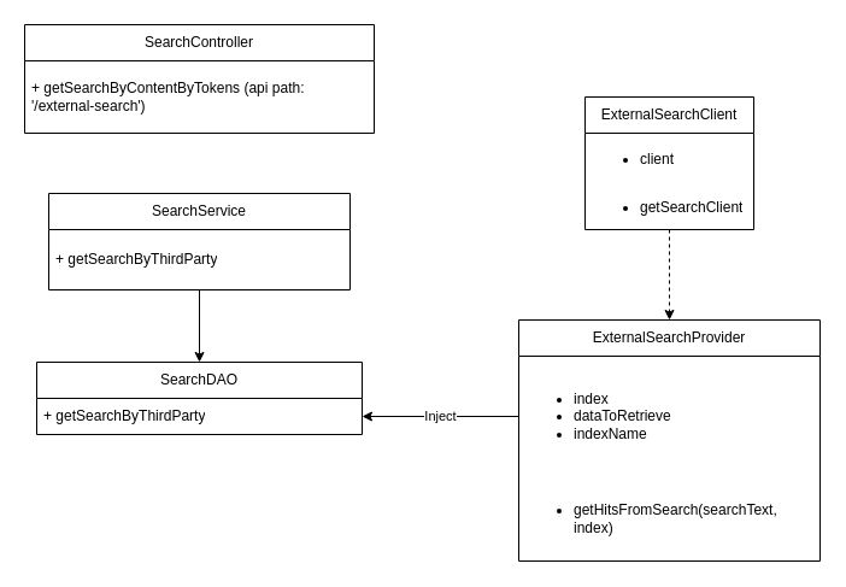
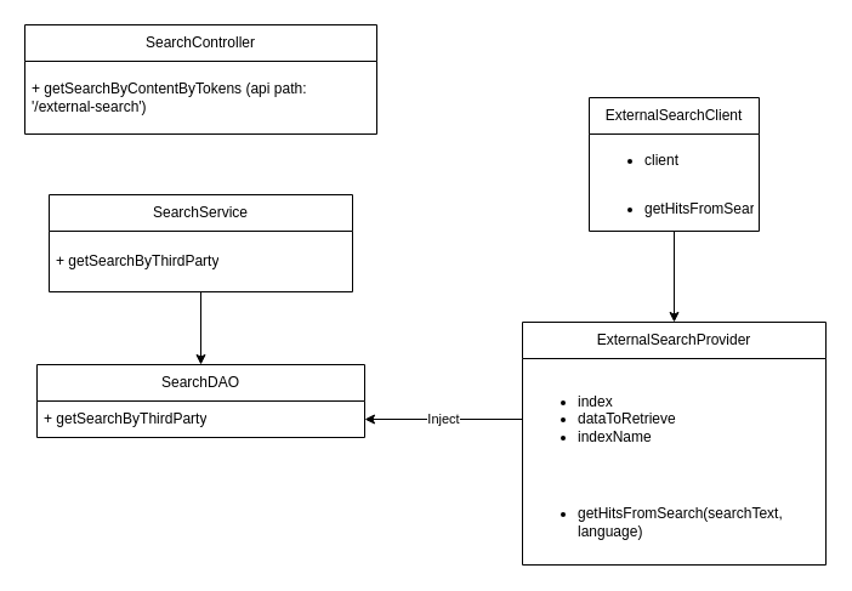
  <mxCell id="0" />
  <mxCell id="1" parent="0" />
  <mxCell id="2" value="SearchController" style="swimlane;fontStyle=0;childLayout=stackLayout;horizontal=1;startSize=30;horizontalStack=0;resizeParent=1;resizeParentMax=0;resizeLast=0;collapsible=1;marginBottom=0;whiteSpace=wrap;html=1;" vertex="1" parent="1"><mxGeometry x="20" y="20" width="290" height="90" as="geometry"><mxRectangle x="280" y="90" width="130" height="30" as="alternateBounds" /></mxGeometry></mxCell>
  <mxCell id="3" value="+ getSearchByContentByTokens (api path: '/external-search')" style="text;strokeColor=none;fillColor=none;align=left;verticalAlign=middle;spacingLeft=4;spacingRight=4;overflow=hidden;points=[[0,0.5],[1,0.5]];portConstraint=eastwest;rotatable=0;whiteSpace=wrap;html=1;" vertex="1" parent="2"><mxGeometry y="30" width="290" height="60" as="geometry" /></mxCell>
  <mxCell id="4" style="edgeStyle=orthogonalEdgeStyle;rounded=0;orthogonalLoop=1;jettySize=auto;html=1;exitX=0.5;exitY=1;exitDx=0;exitDy=0;" edge="1" parent="1" source="5" target="7"><mxGeometry relative="1" as="geometry"><mxPoint x="165" y="370" as="targetPoint" /></mxGeometry></mxCell>
  <mxCell id="5" value="SearchService" style="swimlane;fontStyle=0;childLayout=stackLayout;horizontal=1;startSize=30;horizontalStack=0;resizeParent=1;resizeParentMax=0;resizeLast=0;collapsible=1;marginBottom=0;whiteSpace=wrap;html=1;" vertex="1" parent="1"><mxGeometry x="40" y="160" width="250" height="80" as="geometry" /></mxCell>
  <mxCell id="6" value="+ getSearchByThirdParty" style="text;strokeColor=none;fillColor=none;align=left;verticalAlign=middle;spacingLeft=4;spacingRight=4;overflow=hidden;points=[[0,0.5],[1,0.5]];portConstraint=eastwest;rotatable=0;whiteSpace=wrap;html=1;" vertex="1" parent="5"><mxGeometry y="30" width="250" height="50" as="geometry" /></mxCell>
  <mxCell id="7" value="SearchDAO" style="swimlane;fontStyle=0;childLayout=stackLayout;horizontal=1;startSize=30;horizontalStack=0;resizeParent=1;resizeParentMax=0;resizeLast=0;collapsible=1;marginBottom=0;whiteSpace=wrap;html=1;" vertex="1" parent="1"><mxGeometry x="30" y="300" width="270" height="60" as="geometry" /></mxCell>
  <mxCell id="8" value="+ getSearchByThirdParty" style="text;strokeColor=none;fillColor=none;align=left;verticalAlign=middle;spacingLeft=4;spacingRight=4;overflow=hidden;points=[[0,0.5],[1,0.5]];portConstraint=eastwest;rotatable=0;whiteSpace=wrap;html=1;" vertex="1" parent="7"><mxGeometry y="30" width="270" height="30" as="geometry" /></mxCell>
  <mxCell id="9" value="ExternalSearchProvider" style="swimlane;fontStyle=0;childLayout=stackLayout;horizontal=1;startSize=30;horizontalStack=0;resizeParent=1;resizeParentMax=0;resizeLast=0;collapsible=1;marginBottom=0;whiteSpace=wrap;html=1;" vertex="1" parent="1"><mxGeometry x="430" y="265" width="250" height="200" as="geometry" /></mxCell>
  <mxCell id="10" value="&lt;div&gt;&lt;ul&gt;&lt;li&gt;index&lt;/li&gt;&lt;li&gt;dataToRetrieve&lt;/li&gt;&lt;li&gt;indexName&lt;br&gt;&lt;/li&gt;&lt;/ul&gt;&lt;/div&gt;" style="text;strokeColor=none;fillColor=none;align=left;verticalAlign=middle;spacingLeft=4;spacingRight=4;overflow=hidden;points=[[0,0.5],[1,0.5]];portConstraint=eastwest;rotatable=0;whiteSpace=wrap;html=1;" vertex="1" parent="9"><mxGeometry y="30" width="250" height="100" as="geometry" /></mxCell>
- <mxCell id="11" value="&lt;ul&gt;&lt;li&gt;getHitsFromSearch(searchText, index)&lt;br&gt;&lt;/li&gt;&lt;/ul&gt;" style="text;strokeColor=none;fillColor=none;align=left;verticalAlign=middle;spacingLeft=4;spacingRight=4;overflow=hidden;points=[[0,0.5],[1,0.5]];portConstraint=eastwest;rotatable=0;whiteSpace=wrap;html=1;" vertex="1" parent="9"><mxGeometry y="130" width="250" height="70" as="geometry" /></mxCell>
+ <mxCell id="11" value="&lt;ul&gt;&lt;li&gt;getHitsFromSearch(searchText, language)&lt;br&gt;&lt;/li&gt;&lt;/ul&gt;" style="text;strokeColor=none;fillColor=none;align=left;verticalAlign=middle;spacingLeft=4;spacingRight=4;overflow=hidden;points=[[0,0.5],[1,0.5]];portConstraint=eastwest;rotatable=0;whiteSpace=wrap;html=1;" vertex="1" parent="9"><mxGeometry y="130" width="250" height="70" as="geometry" /></mxCell>
  <mxCell id="12" value="&lt;div&gt;Inject&lt;/div&gt;" style="edgeStyle=orthogonalEdgeStyle;rounded=0;orthogonalLoop=1;jettySize=auto;html=1;exitX=0;exitY=0.5;exitDx=0;exitDy=0;entryX=1;entryY=0.5;entryDx=0;entryDy=0;" edge="1" parent="1" source="10" target="8"><mxGeometry relative="1" as="geometry" /></mxCell>
- <mxCell id="13" style="edgeStyle=orthogonalEdgeStyle;rounded=0;orthogonalLoop=1;jettySize=auto;html=1;dashed=1;" edge="1" parent="1" source="14" target="9"><mxGeometry relative="1" as="geometry" /></mxCell>
+ <mxCell id="13" style="edgeStyle=orthogonalEdgeStyle;rounded=0;orthogonalLoop=1;jettySize=auto;html=1;" edge="1" parent="1" source="14" target="9"><mxGeometry relative="1" as="geometry" /></mxCell>
  <mxCell id="14" value="ExternalSearchClient" style="swimlane;fontStyle=0;childLayout=stackLayout;horizontal=1;startSize=30;horizontalStack=0;resizeParent=1;resizeParentMax=0;resizeLast=0;collapsible=1;marginBottom=0;whiteSpace=wrap;html=1;" vertex="1" parent="1"><mxGeometry x="485" y="80" width="140" height="110" as="geometry" /></mxCell>
  <mxCell id="15" value="&lt;ul&gt;&lt;li&gt;client&lt;/li&gt;&lt;/ul&gt;" style="text;strokeColor=none;fillColor=none;align=left;verticalAlign=middle;spacingLeft=4;spacingRight=4;overflow=hidden;points=[[0,0.5],[1,0.5]];portConstraint=eastwest;rotatable=0;whiteSpace=wrap;html=1;" vertex="1" parent="14"><mxGeometry y="30" width="140" height="40" as="geometry" /></mxCell>
- <mxCell id="16" value="&lt;ul&gt;&lt;li&gt;getSearchClient&lt;/li&gt;&lt;/ul&gt;" style="text;strokeColor=none;fillColor=none;align=left;verticalAlign=middle;spacingLeft=4;spacingRight=4;overflow=hidden;points=[[0,0.5],[1,0.5]];portConstraint=eastwest;rotatable=0;whiteSpace=wrap;html=1;" vertex="1" parent="14"><mxGeometry y="70" width="140" height="40" as="geometry" /></mxCell>
+ <mxCell id="16" value="&lt;ul&gt;&lt;li&gt;getHitsFromSearch&lt;/li&gt;&lt;/ul&gt;" style="text;strokeColor=none;fillColor=none;align=left;verticalAlign=middle;spacingLeft=4;spacingRight=4;overflow=hidden;points=[[0,0.5],[1,0.5]];portConstraint=eastwest;rotatable=0;whiteSpace=wrap;html=1;" vertex="1" parent="14"><mxGeometry y="70" width="140" height="40" as="geometry" /></mxCell>
